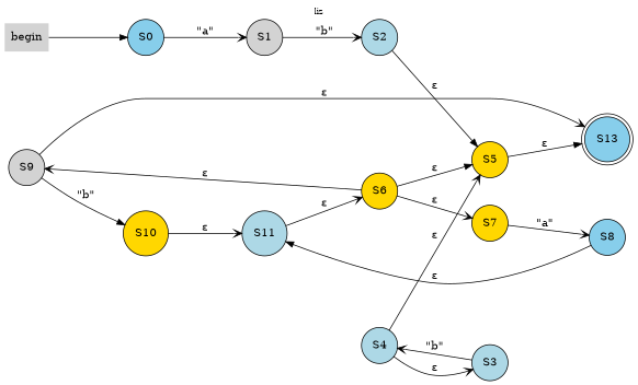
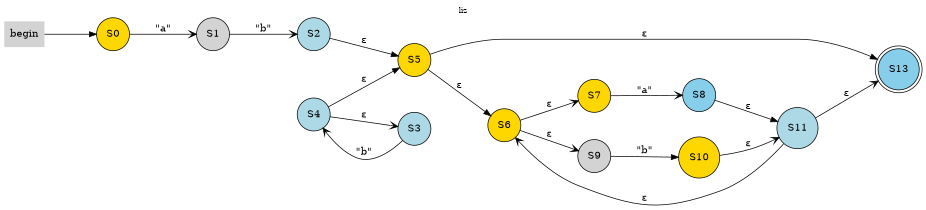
  digraph {
    fontsize=10
    label=liz
    labelloc=t
    nodesep=0.5
    rankdir=LR
    ranksep=1
    node [fillcolor=gold shape=circle style=filled]
    edge [arrowhead=vee]
    begin [fillcolor=lightgrey shape=none]
-   S0 [fillcolor=skyblue]
+   S0
    S1 [fillcolor=lightgrey]
    n4 [fillcolor=skyblue label=S13 shape=doublecircle]
    S2 [fillcolor=lightblue]
    S5
    S3 [fillcolor=lightblue]
    S4 [fillcolor=lightblue]
    S6
    S7
    S9 [fillcolor=lightgrey]
    S8 [fillcolor=skyblue]
    S10
    S11 [fillcolor=lightblue]
    begin -> S0 [arrowhead=normal]
    S0 -> S1 [label="\"a\""]
    S1 -> S2 [label="\"b\""]
    S2 -> S5 [arrowhead=normal label="ε"]
    S5 -> n4 [arrowhead=normal label="ε"]
-   S6 -> S5 [arrowhead=normal label="ε"]
+   S5 -> S6 [arrowhead=normal label="ε"]
    S3 -> S4 [label="\"b\""]
-   S4 -> S5 [label="ε"]
+   S4 -> S5 [arrowhead=normal label="ε"]
    S4 -> S3 [label="ε"]
    S6 -> S7 [label="ε"]
    S6 -> S9 [label="ε"]
    S7 -> S8 [label="\"a\""]
    S9 -> S10 [arrowhead=normal label="\"b\""]
    S8 -> S11 [arrowhead=normal label="ε"]
    S10 -> S11 [label="ε"]
-   S9 -> n4 [label="ε"]
+   S11 -> n4 [label="ε"]
    S11 -> S6 [label="ε"]
  }
